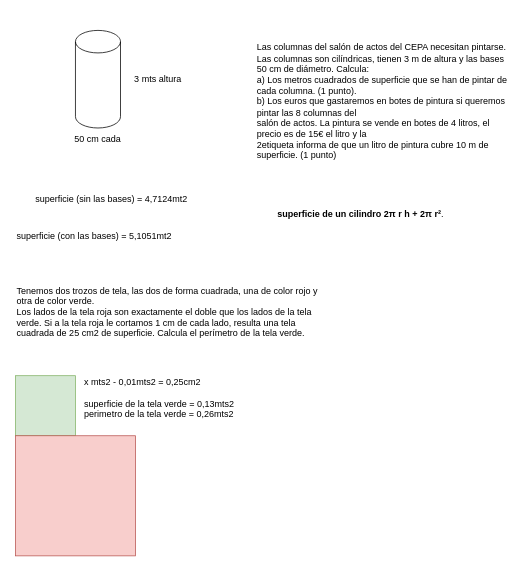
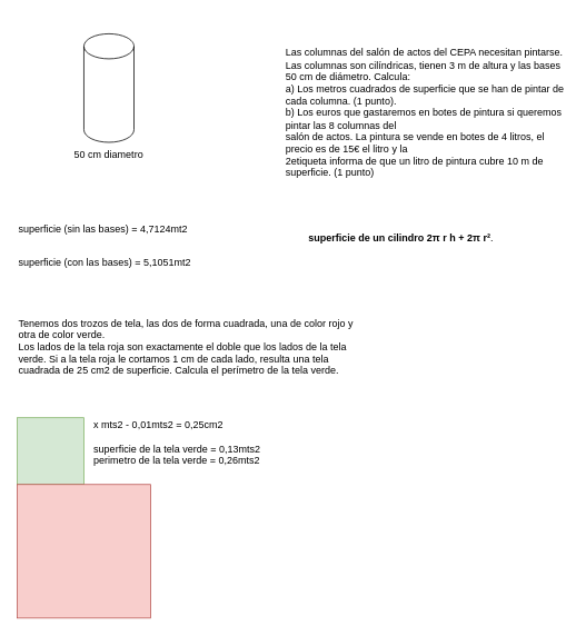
  <mxCell id="0" />
  <mxCell id="1" parent="0" />
  <mxCell id="2" value="" style="shape=cylinder3;whiteSpace=wrap;html=1;boundedLbl=1;backgroundOutline=1;size=15;" parent="1" vertex="1"><mxGeometry x="100" y="40" width="60" height="130" as="geometry" /></mxCell>
  <mxCell id="3" value="Las columnas del salón de actos del CEPA necesitan pintarse. Las columnas son cilíndricas, tienen 3 m de altura y las bases 50 cm de diámetro. Calcula:&lt;br&gt;a) Los metros cuadrados de superficie que se han de pintar de cada columna. (1 punto).&lt;br&gt;b) Los euros que gastaremos en botes de pintura si queremos pintar las 8 columnas del&lt;br&gt;salón de actos. La pintura se vende en botes de 4 litros, el precio es de 15€ el litro y la&lt;br&gt;2etiqueta informa de que un litro de pintura cubre 10 m de superficie. (1 punto)" style="text;strokeColor=none;align=left;fillColor=none;html=1;verticalAlign=middle;whiteSpace=wrap;rounded=0;" parent="1" vertex="1"><mxGeometry x="340" width="340" height="230" as="geometry" y="20" /></mxCell>
- <mxCell id="4" value="3 mts altura" style="text;strokeColor=none;align=center;fillColor=none;html=1;verticalAlign=middle;whiteSpace=wrap;rounded=0;" parent="1" vertex="1"><mxGeometry x="160" y="90" width="100" height="30" as="geometry" /></mxCell>
- <mxCell id="5" value="50 cm cada" style="text;strokeColor=none;align=center;fillColor=none;html=1;verticalAlign=middle;whiteSpace=wrap;rounded=0;" parent="1" vertex="1"><mxGeometry x="75" y="170" width="110" height="30" as="geometry" /></mxCell>
+ <mxCell id="5" value="50 cm diametro" style="text;strokeColor=none;align=center;fillColor=none;html=1;verticalAlign=middle;whiteSpace=wrap;rounded=0;" parent="1" vertex="1"><mxGeometry x="75" y="170" width="110" height="30" as="geometry" /></mxCell>
  <mxCell id="6" value="&lt;span lang=&quot;es&quot; class=&quot;BxUVEf ILfuVd&quot;&gt;&lt;b&gt;superficie de un cilindro 2π r h + 2π r²&lt;/b&gt;.&lt;/span&gt;" style="text;strokeColor=none;align=center;fillColor=none;html=1;verticalAlign=middle;whiteSpace=wrap;rounded=0;" parent="1" vertex="1"><mxGeometry x="350" y="270" width="260" height="30" as="geometry" /></mxCell>
- <mxCell id="7" value="superficie (sin las bases) =&amp;nbsp;4,7124mt2" style="text;strokeColor=none;align=left;fillColor=none;html=1;verticalAlign=middle;whiteSpace=wrap;rounded=0;" parent="1" vertex="1"><mxGeometry x="45" y="250" width="240" height="30" as="geometry" /></mxCell>
+ <mxCell id="7" value="superficie (sin las bases) =&amp;nbsp;4,7124mt2" style="text;strokeColor=none;align=left;fillColor=none;html=1;verticalAlign=middle;whiteSpace=wrap;rounded=0;" parent="1" vertex="1"><mxGeometry x="20" y="260" width="240" height="30" as="geometry" /></mxCell>
  <mxCell id="8" value="superficie (con las bases) = 5,1051mt2&amp;nbsp;" style="text;strokeColor=none;align=left;fillColor=none;html=1;verticalAlign=middle;whiteSpace=wrap;rounded=0;" parent="1" vertex="1"><mxGeometry x="20" y="300" width="240" height="30" as="geometry" /></mxCell>
  <mxCell id="9" value="&lt;div&gt;Tenemos dos trozos de tela, las dos de forma cuadrada, una de color rojo y otra de co&lt;span style=&quot;background-color: transparent; color: light-dark(rgb(0, 0, 0), rgb(255, 255, 255));&quot;&gt;lor verde.&amp;nbsp;&lt;/span&gt;&lt;/div&gt;&lt;div&gt;&lt;span style=&quot;background-color: transparent; color: light-dark(rgb(0, 0, 0), rgb(255, 255, 255));&quot;&gt;Los lados de la tela roja son exactamente el doble que los lados de la tela ver&lt;/span&gt;&lt;span style=&quot;background-color: transparent; color: light-dark(rgb(0, 0, 0), rgb(255, 255, 255));&quot;&gt;de. Si a la tela roja le cortamos 1 cm de cada lado, resulta una tela cuadrada de 25 cm2&amp;nbsp;&lt;/span&gt;&lt;span style=&quot;background-color: transparent; color: light-dark(rgb(0, 0, 0), rgb(255, 255, 255));&quot;&gt;de superficie. Calcula el perímetro de la tela verde.&lt;/span&gt;&lt;/div&gt;" style="text;strokeColor=none;align=left;fillColor=none;html=1;verticalAlign=middle;whiteSpace=wrap;rounded=0;" parent="1" vertex="1"><mxGeometry x="20" y="350" width="420" height="130" as="geometry" /></mxCell>
  <mxCell id="10" value="" style="whiteSpace=wrap;html=1;aspect=fixed;fillColor=#d5e8d4;strokeColor=#82b366;" parent="1" vertex="1"><mxGeometry x="20" y="500" width="80" height="80" as="geometry" /></mxCell>
  <mxCell id="11" value="" style="whiteSpace=wrap;html=1;aspect=fixed;fillColor=#f8cecc;strokeColor=#b85450;" parent="1" vertex="1"><mxGeometry x="20" y="580" width="160" height="160" as="geometry" /></mxCell>
  <mxCell id="12" value="x mts2 - 0,01mts2 = 0,25cm2&lt;div&gt;&lt;br&gt;&lt;/div&gt;&lt;div&gt;superficie de la tela verde = 0,13mts2&lt;/div&gt;&lt;div&gt;perimetro de la tela verde = 0,26mts2&lt;/div&gt;" style="text;strokeColor=none;align=left;fillColor=none;html=1;verticalAlign=middle;whiteSpace=wrap;rounded=0;" parent="1" vertex="1"><mxGeometry x="110" y="500" width="220" height="60" as="geometry" /></mxCell>
